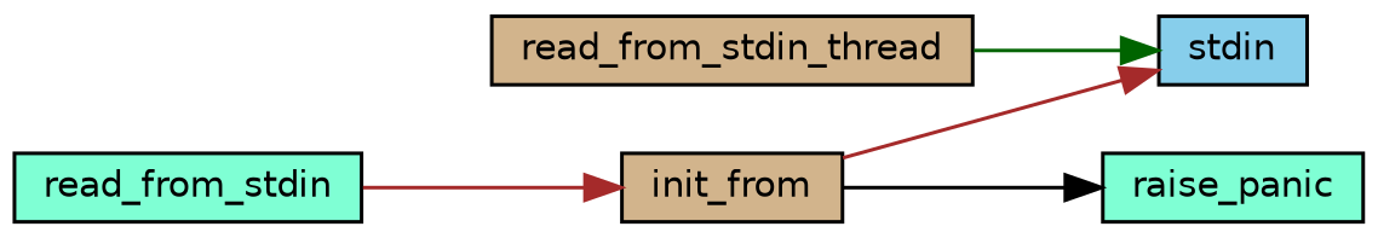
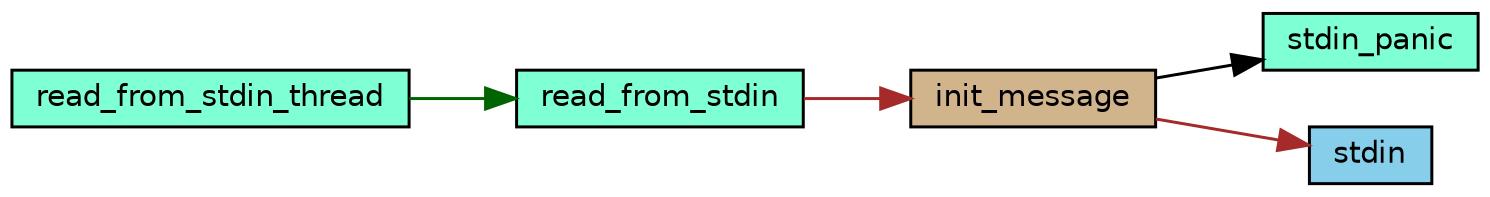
  digraph {
    rankdir=LR
    node [color=black fillcolor=tan fontname=Helvetica fontsize=10 shape=record style=filled]
    edge [color=brown fontname=Helvetica fontsize=10 labelfontname=Helvetica labelfontsize=10 style=solid]
-   n1 [fontcolor=black height=0.2 label=read_from_stdin_thread width=0.4]
+   n1 [fillcolor=aquamarine fontcolor=black height=0.2 label=read_from_stdin_thread width=0.4]
    n2 [fillcolor=aquamarine height=0.2 label=read_from_stdin width=0.4]
-   n3 [height=0.2 label=init_from width=0.4]
-   n4 [fillcolor=aquamarine height=0.2 label=raise_panic width=0.4]
+   n3 [height=0.2 label=init_message width=0.4]
+   n4 [fillcolor=aquamarine height=0.2 label=stdin_panic width=0.4]
    n5 [fillcolor=skyblue height=0.2 label=stdin width=0.4]
-   n1 -> n5 [color=darkgreen]
+   n1 -> n2 [color=darkgreen]
    n2 -> n3
    n3 -> n4 [color=black]
    n3 -> n5
  }
